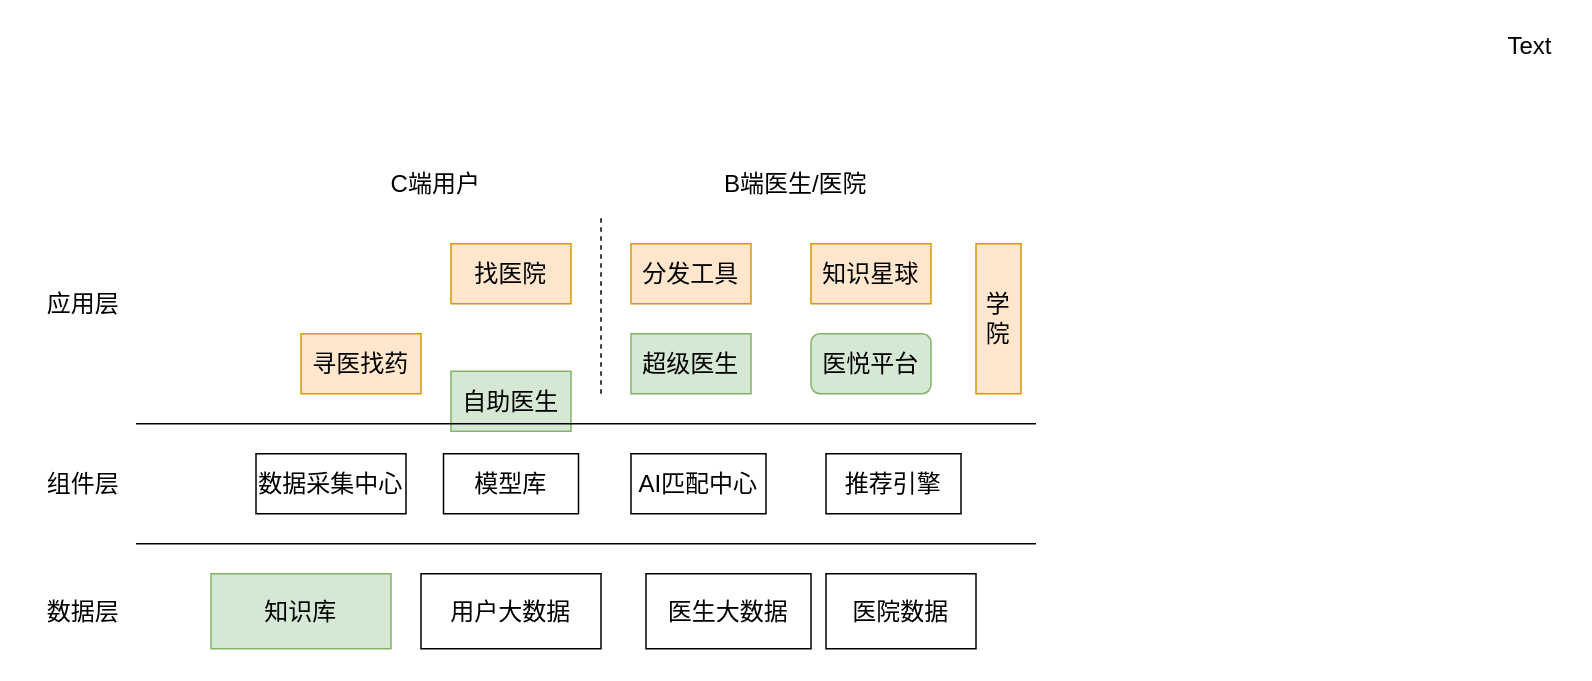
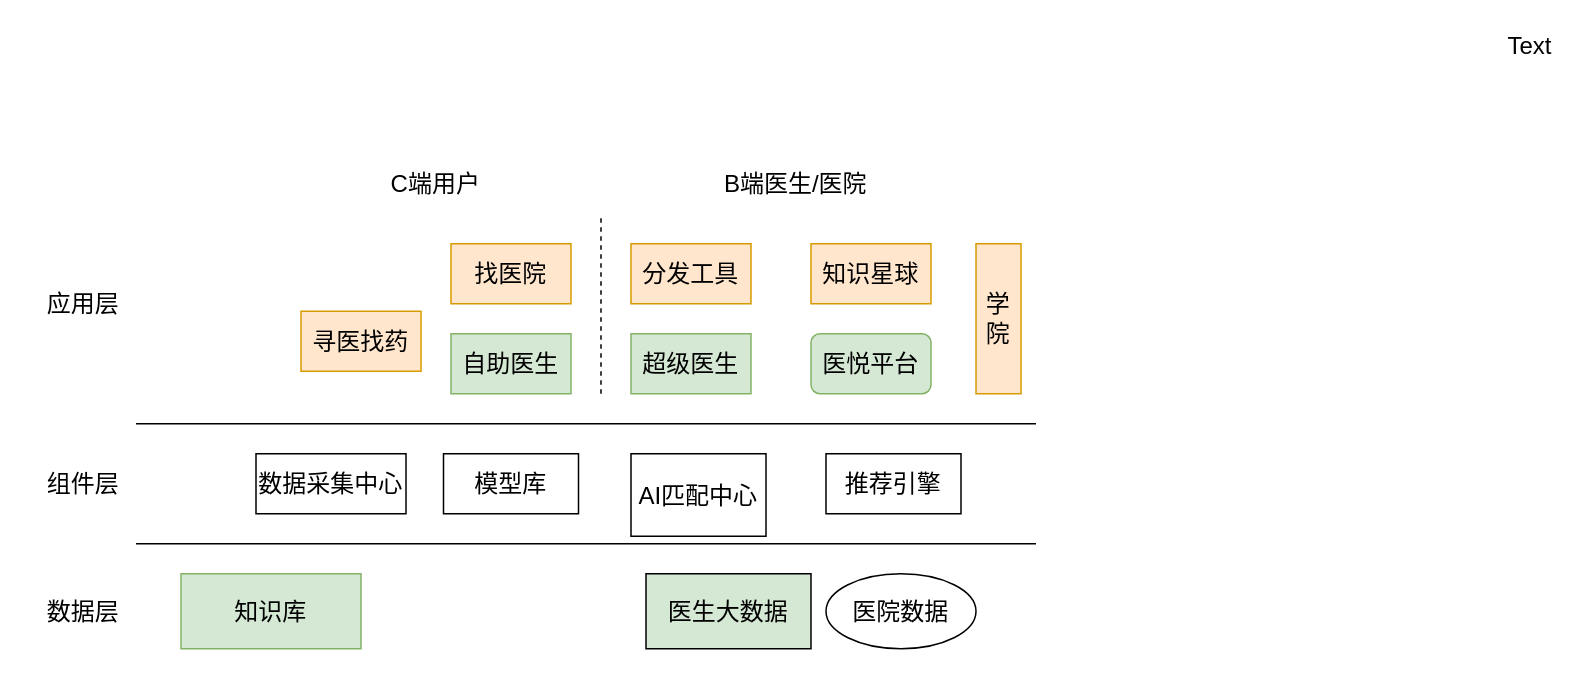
  <mxCell id="0" />
  <mxCell id="1" parent="0" />
- <mxCell id="2" value="知识库" style="rounded=0;whiteSpace=wrap;html=1;fontSize=16;fillColor=#d5e8d4;strokeColor=#82b366;" parent="1" vertex="1"><mxGeometry x="140" y="382" width="120" height="50" as="geometry" /></mxCell>
- <mxCell id="3" value="寻医找药" style="rounded=0;whiteSpace=wrap;html=1;fontSize=16;fillColor=#ffe6cc;strokeColor=#d79b00;" parent="1" vertex="1"><mxGeometry x="200" y="222" width="80" height="40" as="geometry" /></mxCell>
+ <mxCell id="2" value="知识库" style="rounded=0;whiteSpace=wrap;html=1;fontSize=16;fillColor=#d5e8d4;strokeColor=#82b366;" parent="1" vertex="1"><mxGeometry x="120" y="382" width="120" height="50" as="geometry" /></mxCell>
+ <mxCell id="3" value="寻医找药" style="rounded=0;whiteSpace=wrap;html=1;fontSize=16;fillColor=#ffe6cc;strokeColor=#d79b00;" parent="1" vertex="1"><mxGeometry x="200" y="207" width="80" height="40" as="geometry" /></mxCell>
  <mxCell id="4" value="超级医生" style="rounded=0;whiteSpace=wrap;html=1;fontSize=16;fillColor=#d5e8d4;strokeColor=#82b366;" parent="1" vertex="1"><mxGeometry x="420" y="222" width="80" height="40" as="geometry" /></mxCell>
  <mxCell id="5" value="医悦平台" style="whiteSpace=wrap;html=1;fontSize=16;fillColor=#d5e8d4;strokeColor=#82b366;rounded=1;" parent="1" vertex="1"><mxGeometry x="540" y="222" width="80" height="40" as="geometry" /></mxCell>
- <mxCell id="6" value="用户大数据" style="rounded=0;whiteSpace=wrap;html=1;fontSize=16;" parent="1" vertex="1"><mxGeometry x="280" y="382" width="120" height="50" as="geometry" /></mxCell>
- <mxCell id="7" value="医生大数据" style="rounded=0;whiteSpace=wrap;html=1;fontSize=16;" parent="1" vertex="1"><mxGeometry x="430" y="382" width="110" height="50" as="geometry" /></mxCell>
- <mxCell id="8" value="医院数据" style="rounded=0;whiteSpace=wrap;html=1;fontSize=16;" parent="1" vertex="1"><mxGeometry x="550" y="382" width="100" height="50" as="geometry" /></mxCell>
+ <mxCell id="7" value="医生大数据" style="rounded=0;whiteSpace=wrap;html=1;fontSize=16;fillColor=#d5e8d4;" parent="1" vertex="1"><mxGeometry x="430" y="382" width="110" height="50" as="geometry" /></mxCell>
+ <mxCell id="8" value="医院数据" style="ellipse;whiteSpace=wrap;html=1;fontSize=16;" parent="1" vertex="1"><mxGeometry x="550" y="382" width="100" height="50" as="geometry" /></mxCell>
  <mxCell id="9" value="数据采集中心" style="rounded=0;whiteSpace=wrap;html=1;fontSize=16;" parent="1" vertex="1"><mxGeometry x="170" y="302" width="100" height="40" as="geometry" /></mxCell>
  <mxCell id="10" value="模型库" style="rounded=0;whiteSpace=wrap;html=1;fontSize=16;" parent="1" vertex="1"><mxGeometry x="295" y="302" width="90" height="40" as="geometry" /></mxCell>
- <mxCell id="11" value="AI匹配中心" style="rounded=0;whiteSpace=wrap;html=1;fontSize=16;" parent="1" vertex="1"><mxGeometry x="420" y="302" width="90" height="40" as="geometry" /></mxCell>
+ <mxCell id="11" value="AI匹配中心" style="rounded=0;whiteSpace=wrap;html=1;fontSize=16;" parent="1" vertex="1"><mxGeometry x="420" y="302" width="90" height="55" as="geometry" /></mxCell>
  <mxCell id="12" value="推荐引擎" style="rounded=0;whiteSpace=wrap;html=1;fontSize=16;" parent="1" vertex="1"><mxGeometry x="550" y="302" width="90" height="40" as="geometry" /></mxCell>
  <mxCell id="13" value="" style="endArrow=none;dashed=1;html=1;fontSize=16;" parent="1" edge="1"><mxGeometry width="50" height="50" relative="1" as="geometry"><mxPoint x="400" y="262" as="sourcePoint" /><mxPoint x="400" y="142" as="targetPoint" /></mxGeometry></mxCell>
- <mxCell id="14" value="自助医生" style="rounded=0;whiteSpace=wrap;html=1;fontSize=16;fillColor=#d5e8d4;strokeColor=#82b366;" parent="1" vertex="1"><mxGeometry x="300" y="247" width="80" height="40" as="geometry" /></mxCell>
+ <mxCell id="14" value="自助医生" style="rounded=0;whiteSpace=wrap;html=1;fontSize=16;fillColor=#d5e8d4;strokeColor=#82b366;" parent="1" vertex="1"><mxGeometry x="300" y="222" width="80" height="40" as="geometry" /></mxCell>
  <mxCell id="15" value="找医院" style="rounded=0;whiteSpace=wrap;html=1;fontSize=16;fillColor=#ffe6cc;strokeColor=#d79b00;" parent="1" vertex="1"><mxGeometry x="300" y="162" width="80" height="40" as="geometry" /></mxCell>
  <mxCell id="16" value="分发工具" style="rounded=0;whiteSpace=wrap;html=1;fontSize=16;fillColor=#ffe6cc;strokeColor=#d79b00;" parent="1" vertex="1"><mxGeometry x="420" y="162" width="80" height="40" as="geometry" /></mxCell>
  <mxCell id="17" value="" style="endArrow=none;html=1;fontSize=16;" parent="1" edge="1"><mxGeometry width="50" height="50" relative="1" as="geometry"><mxPoint x="90" y="362" as="sourcePoint" /><mxPoint x="690" y="362" as="targetPoint" /></mxGeometry></mxCell>
  <mxCell id="18" value="" style="endArrow=none;html=1;fontSize=16;" parent="1" edge="1"><mxGeometry width="50" height="50" relative="1" as="geometry"><mxPoint x="90" y="282" as="sourcePoint" /><mxPoint x="690" y="282" as="targetPoint" /></mxGeometry></mxCell>
  <mxCell id="19" value="C端用户" style="text;html=1;strokeColor=none;fillColor=none;align=center;verticalAlign=middle;whiteSpace=wrap;rounded=0;fontSize=16;" parent="1" vertex="1"><mxGeometry x="250" y="112" width="80" height="20" as="geometry" /></mxCell>
  <mxCell id="20" value="B端医生/医院" style="text;html=1;strokeColor=none;fillColor=none;align=center;verticalAlign=middle;whiteSpace=wrap;rounded=0;fontSize=16;" parent="1" vertex="1"><mxGeometry x="470" y="112" width="120" height="20" as="geometry" /></mxCell>
  <mxCell id="21" value="知识星球" style="rounded=0;whiteSpace=wrap;html=1;fontSize=16;fillColor=#ffe6cc;strokeColor=#d79b00;" parent="1" vertex="1"><mxGeometry x="540" y="162" width="80" height="40" as="geometry" /></mxCell>
  <mxCell id="22" value="数据层" style="text;html=1;strokeColor=none;fillColor=none;align=center;verticalAlign=middle;whiteSpace=wrap;rounded=0;fontSize=16;" parent="1" vertex="1"><mxGeometry x="30" y="397" width="50" height="20" as="geometry" /></mxCell>
  <mxCell id="23" value="组件层" style="text;html=1;strokeColor=none;fillColor=none;align=center;verticalAlign=middle;whiteSpace=wrap;rounded=0;fontSize=16;" parent="1" vertex="1"><mxGeometry x="20" y="312" width="70" height="20" as="geometry" /></mxCell>
  <mxCell id="24" value="应用层" style="text;html=1;strokeColor=none;fillColor=none;align=center;verticalAlign=middle;whiteSpace=wrap;rounded=0;fontSize=16;" parent="1" vertex="1"><mxGeometry x="20" y="192" width="70" height="20" as="geometry" /></mxCell>
  <mxCell id="25" value="学院" style="rounded=0;whiteSpace=wrap;html=1;fontSize=16;fillColor=#ffe6cc;strokeColor=#d79b00;" parent="1" vertex="1"><mxGeometry x="650" y="162" width="30" height="100" as="geometry" /></mxCell>
  <mxCell id="26" value="Text" style="text;html=1;align=center;verticalAlign=middle;resizable=0;points=[];autosize=1;fontSize=16;" parent="1" vertex="1"><mxGeometry x="999" y="20" width="40" height="20" as="geometry" /></mxCell>
